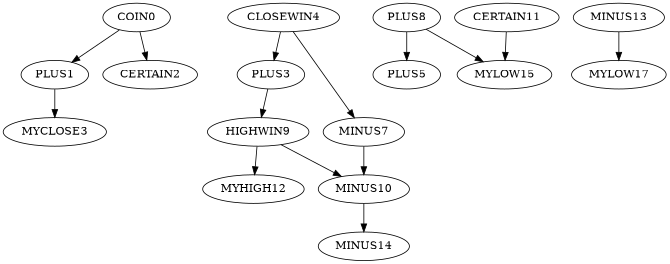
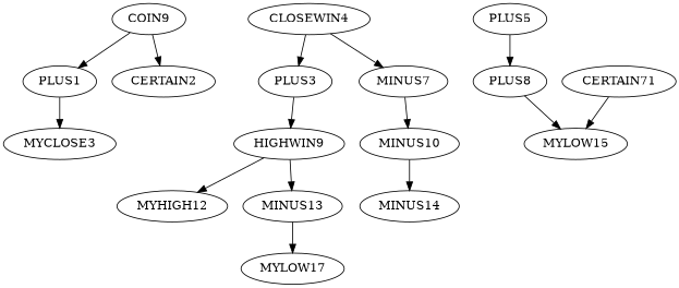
  digraph {
-   COIN0
+   COIN0 [label=COIN9]
    PLUS1
    CERTAIN2
    MYCLOSE3
    n5 [label=PLUS3]
    CLOSEWIN4
    MINUS7
    PLUS5
    PLUS8
    HIGHWIN9
    MINUS10
    MYLOW15
    MYHIGH12
    MINUS13
    n15 [label=MINUS14]
-   CERTAIN11
+   CERTAIN11 [label=CERTAIN71]
    MYLOW17
    COIN0 -> PLUS1
    COIN0 -> CERTAIN2
    PLUS1 -> MYCLOSE3
    n5 -> HIGHWIN9
    CLOSEWIN4 -> n5
    CLOSEWIN4 -> MINUS7
    MINUS7 -> MINUS10
-   PLUS8 -> PLUS5
+   PLUS5 -> PLUS8
    PLUS8 -> MYLOW15
    HIGHWIN9 -> MYHIGH12
-   HIGHWIN9 -> MINUS10
+   HIGHWIN9 -> MINUS13
    MINUS10 -> n15
    MINUS13 -> MYLOW17
    CERTAIN11 -> MYLOW15
  }
